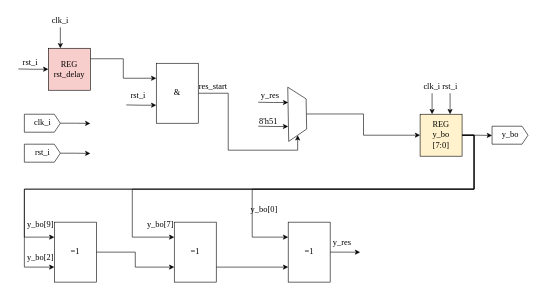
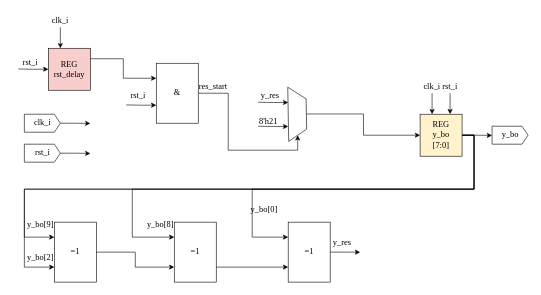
  <mxCell id="0" />
  <mxCell id="1" parent="0" />
  <mxCell id="2" style="edgeStyle=orthogonalEdgeStyle;rounded=0;orthogonalLoop=1;jettySize=auto;html=1;exitX=1;exitY=0.5;exitDx=0;exitDy=0;exitPerimeter=0;fontFamily=Times New Roman;fontSize=14;" parent="1" source="3" edge="1"><mxGeometry relative="1" as="geometry"><mxPoint x="150" y="205.412" as="targetPoint" /></mxGeometry></mxCell>
  <mxCell id="3" value="clk_i" style="html=1;shadow=0;dashed=0;align=center;verticalAlign=middle;shape=mxgraph.arrows2.arrow;dy=0;dx=10;notch=0;fontFamily=Times New Roman;fontSize=14;" parent="1" vertex="1"><mxGeometry x="40" y="190" width="60" height="30" as="geometry" /></mxCell>
  <mxCell id="4" style="edgeStyle=orthogonalEdgeStyle;rounded=0;orthogonalLoop=1;jettySize=auto;html=1;exitX=1;exitY=0.5;exitDx=0;exitDy=0;exitPerimeter=0;fontFamily=Times New Roman;fontSize=14;" parent="1" source="5" edge="1"><mxGeometry relative="1" as="geometry"><mxPoint x="150" y="255.412" as="targetPoint" /></mxGeometry></mxCell>
  <mxCell id="5" value="rst_i" style="html=1;shadow=0;dashed=0;align=center;verticalAlign=middle;shape=mxgraph.arrows2.arrow;dy=0;dx=10;notch=0;fontFamily=Times New Roman;fontSize=14;" parent="1" vertex="1"><mxGeometry x="40" y="240" width="60" height="30" as="geometry" /></mxCell>
  <mxCell id="6" style="edgeStyle=orthogonalEdgeStyle;rounded=0;orthogonalLoop=1;jettySize=auto;html=1;exitX=1;exitY=0.25;exitDx=0;exitDy=0;entryX=0;entryY=0.25;entryDx=0;entryDy=0;fontFamily=Times New Roman;fontSize=14;" parent="1" source="7" target="12" edge="1"><mxGeometry relative="1" as="geometry" /></mxCell>
  <mxCell id="7" value="REG&lt;div style=&quot;font-size: 14px;&quot;&gt;rst_delay&lt;/div&gt;" style="whiteSpace=wrap;html=1;aspect=fixed;fontFamily=Times New Roman;fontSize=14;fillColor=#f8cecc;" parent="1" vertex="1"><mxGeometry x="80" y="80" width="70" height="70" as="geometry" /></mxCell>
  <mxCell id="8" style="edgeStyle=orthogonalEdgeStyle;rounded=0;orthogonalLoop=1;jettySize=auto;html=1;fontFamily=Times New Roman;fontSize=14;" parent="1" edge="1"><mxGeometry relative="1" as="geometry"><mxPoint x="100" y="80" as="targetPoint" /><mxPoint x="100" y="45" as="sourcePoint" /></mxGeometry></mxCell>
  <mxCell id="9" value="clk_i" style="text;html=1;align=center;verticalAlign=middle;whiteSpace=wrap;rounded=0;fontFamily=Times New Roman;fontSize=14;" parent="1" vertex="1"><mxGeometry x="70" y="20" width="60" height="30" as="geometry" /></mxCell>
  <mxCell id="10" value="rst_i" style="text;html=1;align=center;verticalAlign=middle;whiteSpace=wrap;rounded=0;fontFamily=Times New Roman;fontSize=14;" parent="1" vertex="1"><mxGeometry x="20" y="90" width="60" height="30" as="geometry" /></mxCell>
  <mxCell id="11" style="edgeStyle=orthogonalEdgeStyle;rounded=0;orthogonalLoop=1;jettySize=auto;html=1;exitX=1;exitY=0.5;exitDx=0;exitDy=0;entryX=1;entryY=0.5;entryDx=0;entryDy=0;fontFamily=Times New Roman;fontSize=14;" parent="1" source="12" target="29" edge="1"><mxGeometry relative="1" as="geometry"><mxPoint x="380" y="155" as="targetPoint" /><Array as="points"><mxPoint x="380" y="155" /><mxPoint x="380" y="250" /><mxPoint x="496" y="250" /></Array></mxGeometry></mxCell>
  <mxCell id="12" value="&amp;amp;" style="rounded=0;whiteSpace=wrap;html=1;fontFamily=Times New Roman;fontSize=14;" parent="1" vertex="1"><mxGeometry x="260" y="105" width="70" height="100" as="geometry" /></mxCell>
  <mxCell id="13" style="edgeStyle=orthogonalEdgeStyle;rounded=0;orthogonalLoop=1;jettySize=auto;html=1;exitX=1;exitY=0.5;exitDx=0;exitDy=0;exitPerimeter=0;fontFamily=Times New Roman;fontSize=14;" parent="1" edge="1"><mxGeometry relative="1" as="geometry"><mxPoint x="80" y="114.912" as="targetPoint" /><mxPoint x="30" y="114.5" as="sourcePoint" /></mxGeometry></mxCell>
  <mxCell id="14" value="res_start" style="text;html=1;align=center;verticalAlign=middle;whiteSpace=wrap;rounded=0;fontFamily=Times New Roman;fontSize=14;" parent="1" vertex="1"><mxGeometry x="325" y="130" width="60" height="30" as="geometry" /></mxCell>
  <mxCell id="15" value="rst_i" style="text;html=1;align=center;verticalAlign=middle;whiteSpace=wrap;rounded=0;fontFamily=Times New Roman;fontSize=14;" parent="1" vertex="1"><mxGeometry x="200" y="144.73" width="60" height="30" as="geometry" /></mxCell>
  <mxCell id="16" style="edgeStyle=orthogonalEdgeStyle;rounded=0;orthogonalLoop=1;jettySize=auto;html=1;exitX=1;exitY=0.5;exitDx=0;exitDy=0;exitPerimeter=0;fontFamily=Times New Roman;fontSize=14;" parent="1" edge="1"><mxGeometry relative="1" as="geometry"><mxPoint x="260" y="174.912" as="targetPoint" /><mxPoint x="210" y="174.5" as="sourcePoint" /></mxGeometry></mxCell>
  <mxCell id="17" style="edgeStyle=orthogonalEdgeStyle;rounded=0;orthogonalLoop=1;jettySize=auto;html=1;exitX=1;exitY=0.5;exitDx=0;exitDy=0;fontFamily=Times New Roman;fontSize=14;" parent="1" source="22" edge="1"><mxGeometry relative="1" as="geometry"><mxPoint x="820" y="225.412" as="targetPoint" /></mxGeometry></mxCell>
  <mxCell id="18" style="edgeStyle=orthogonalEdgeStyle;rounded=0;orthogonalLoop=1;jettySize=auto;html=1;exitX=1;exitY=0.5;exitDx=0;exitDy=0;entryX=0;entryY=0.25;entryDx=0;entryDy=0;fontFamily=Times New Roman;fontSize=14;" parent="1" source="22" target="35" edge="1"><mxGeometry relative="1" as="geometry"><Array as="points"><mxPoint x="790" y="225" /><mxPoint x="790" y="315" /><mxPoint x="40" y="315" /><mxPoint x="40" y="395" /></Array></mxGeometry></mxCell>
  <mxCell id="19" style="edgeStyle=orthogonalEdgeStyle;rounded=0;orthogonalLoop=1;jettySize=auto;html=1;exitX=1;exitY=0.5;exitDx=0;exitDy=0;entryX=0;entryY=0.75;entryDx=0;entryDy=0;fontFamily=Times New Roman;fontSize=14;" parent="1" source="22" target="35" edge="1"><mxGeometry relative="1" as="geometry"><Array as="points"><mxPoint x="790" y="225" /><mxPoint x="790" y="315" /><mxPoint x="40" y="315" /><mxPoint x="40" y="445" /></Array></mxGeometry></mxCell>
  <mxCell id="20" style="edgeStyle=orthogonalEdgeStyle;rounded=0;orthogonalLoop=1;jettySize=auto;html=1;exitX=1;exitY=0.5;exitDx=0;exitDy=0;entryX=0;entryY=0.25;entryDx=0;entryDy=0;fontFamily=Times New Roman;fontSize=14;" parent="1" source="22" target="39" edge="1"><mxGeometry relative="1" as="geometry"><Array as="points"><mxPoint x="790" y="225" /><mxPoint x="790" y="315" /><mxPoint x="220" y="315" /><mxPoint x="220" y="395" /></Array></mxGeometry></mxCell>
  <mxCell id="21" style="edgeStyle=orthogonalEdgeStyle;rounded=0;orthogonalLoop=1;jettySize=auto;html=1;exitX=1;exitY=0.5;exitDx=0;exitDy=0;entryX=0;entryY=0.25;entryDx=0;entryDy=0;fontFamily=Times New Roman;fontSize=14;" parent="1" source="22" target="42" edge="1"><mxGeometry relative="1" as="geometry"><Array as="points"><mxPoint x="790" y="225" /><mxPoint x="790" y="315" /><mxPoint x="420" y="315" /><mxPoint x="420" y="395" /></Array></mxGeometry></mxCell>
  <mxCell id="22" value="REG&lt;div style=&quot;font-size: 14px;&quot;&gt;y_bo&lt;/div&gt;&lt;div style=&quot;font-size: 14px;&quot;&gt;[7:0]&lt;/div&gt;" style="whiteSpace=wrap;html=1;aspect=fixed;fontFamily=Times New Roman;fontSize=14;fillColor=#fff2cc;" parent="1" vertex="1"><mxGeometry x="700" y="190" width="70" height="70" as="geometry" /></mxCell>
  <mxCell id="23" style="edgeStyle=orthogonalEdgeStyle;rounded=0;orthogonalLoop=1;jettySize=auto;html=1;fontFamily=Times New Roman;fontSize=14;" parent="1" edge="1"><mxGeometry relative="1" as="geometry"><mxPoint x="720" y="190" as="targetPoint" /><mxPoint x="720" y="155" as="sourcePoint" /></mxGeometry></mxCell>
  <mxCell id="24" value="clk_i" style="text;html=1;align=center;verticalAlign=middle;whiteSpace=wrap;rounded=0;fontFamily=Times New Roman;fontSize=14;" parent="1" vertex="1"><mxGeometry x="690" y="130" width="60" height="30" as="geometry" /></mxCell>
  <mxCell id="25" style="edgeStyle=orthogonalEdgeStyle;rounded=0;orthogonalLoop=1;jettySize=auto;html=1;fontFamily=Times New Roman;fontSize=14;" parent="1" edge="1"><mxGeometry relative="1" as="geometry"><mxPoint x="750" y="190" as="targetPoint" /><mxPoint x="750" y="155" as="sourcePoint" /></mxGeometry></mxCell>
  <mxCell id="26" value="rst_i" style="text;html=1;align=center;verticalAlign=middle;whiteSpace=wrap;rounded=0;fontFamily=Times New Roman;fontSize=14;" parent="1" vertex="1"><mxGeometry x="720" y="130" width="60" height="30" as="geometry" /></mxCell>
  <mxCell id="27" value="y_bo" style="html=1;shadow=0;dashed=0;align=center;verticalAlign=middle;shape=mxgraph.arrows2.arrow;dy=0;dx=10;notch=0;fontFamily=Times New Roman;fontSize=14;" parent="1" vertex="1"><mxGeometry x="820" y="210" width="60" height="30" as="geometry" /></mxCell>
  <mxCell id="28" style="edgeStyle=orthogonalEdgeStyle;rounded=0;orthogonalLoop=1;jettySize=auto;html=1;exitX=0.5;exitY=0;exitDx=0;exitDy=0;entryX=0;entryY=0.5;entryDx=0;entryDy=0;fontFamily=Times New Roman;fontSize=14;" parent="1" source="29" target="22" edge="1"><mxGeometry relative="1" as="geometry" /></mxCell>
  <mxCell id="29" value="" style="shape=trapezoid;perimeter=trapezoidPerimeter;whiteSpace=wrap;html=1;fixedSize=1;rotation=89;fontFamily=Times New Roman;fontSize=14;" parent="1" vertex="1"><mxGeometry x="450" y="174.73" width="90.43" height="30.27" as="geometry" /></mxCell>
  <mxCell id="30" style="edgeStyle=orthogonalEdgeStyle;rounded=0;orthogonalLoop=1;jettySize=auto;html=1;exitX=1;exitY=0.5;exitDx=0;exitDy=0;exitPerimeter=0;fontFamily=Times New Roman;fontSize=14;" parent="1" edge="1"><mxGeometry relative="1" as="geometry"><mxPoint x="480" y="210.412" as="targetPoint" /><mxPoint x="430" y="210" as="sourcePoint" /></mxGeometry></mxCell>
  <mxCell id="31" style="edgeStyle=orthogonalEdgeStyle;rounded=0;orthogonalLoop=1;jettySize=auto;html=1;exitX=1;exitY=0.5;exitDx=0;exitDy=0;exitPerimeter=0;fontFamily=Times New Roman;fontSize=14;" parent="1" edge="1"><mxGeometry relative="1" as="geometry"><mxPoint x="480" y="170.412" as="targetPoint" /><mxPoint x="430" y="170" as="sourcePoint" /></mxGeometry></mxCell>
- <mxCell id="32" value="8'h51" style="text;whiteSpace=wrap;fontFamily=Times New Roman;fontSize=14;" parent="1" vertex="1"><mxGeometry x="430" y="187" width="60" height="40" as="geometry" /></mxCell>
+ <mxCell id="32" value="8'h21" style="text;whiteSpace=wrap;fontFamily=Times New Roman;fontSize=14;" parent="1" vertex="1"><mxGeometry x="430" y="187" width="60" height="40" as="geometry" /></mxCell>
  <mxCell id="33" value="y_res" style="text;html=1;align=center;verticalAlign=middle;whiteSpace=wrap;rounded=0;fontFamily=Times New Roman;fontSize=14;" parent="1" vertex="1"><mxGeometry x="420" y="144.73" width="60" height="30" as="geometry" /></mxCell>
  <mxCell id="34" style="edgeStyle=orthogonalEdgeStyle;rounded=0;orthogonalLoop=1;jettySize=auto;html=1;exitX=1;exitY=0.5;exitDx=0;exitDy=0;entryX=0;entryY=0.75;entryDx=0;entryDy=0;fontFamily=Times New Roman;fontSize=14;" parent="1" source="35" target="39" edge="1"><mxGeometry relative="1" as="geometry" /></mxCell>
  <mxCell id="35" value="=1" style="rounded=0;whiteSpace=wrap;html=1;fontFamily=Times New Roman;fontSize=14;" parent="1" vertex="1"><mxGeometry x="90" y="370" width="70" height="100" as="geometry" /></mxCell>
  <mxCell id="36" value="y_bo[9]" style="text;html=1;align=center;verticalAlign=middle;whiteSpace=wrap;rounded=0;fontFamily=Times New Roman;fontSize=14;" parent="1" vertex="1"><mxGeometry x="37" y="360" width="60" height="30" as="geometry" /></mxCell>
  <mxCell id="37" value="y_bo[2]" style="text;html=1;align=center;verticalAlign=middle;whiteSpace=wrap;rounded=0;fontFamily=Times New Roman;fontSize=14;" parent="1" vertex="1"><mxGeometry x="37" y="414" width="60" height="30" as="geometry" /></mxCell>
  <mxCell id="38" style="edgeStyle=orthogonalEdgeStyle;rounded=0;orthogonalLoop=1;jettySize=auto;html=1;exitX=1;exitY=0.75;exitDx=0;exitDy=0;entryX=0;entryY=0.75;entryDx=0;entryDy=0;fontFamily=Times New Roman;fontSize=14;" parent="1" source="39" target="42" edge="1"><mxGeometry relative="1" as="geometry" /></mxCell>
  <mxCell id="39" value="=1" style="rounded=0;whiteSpace=wrap;html=1;fontFamily=Times New Roman;fontSize=14;" parent="1" vertex="1"><mxGeometry x="290" y="370" width="70" height="100" as="geometry" /></mxCell>
- <mxCell id="40" value="y_bo[7]" style="text;html=1;align=center;verticalAlign=middle;whiteSpace=wrap;rounded=0;fontFamily=Times New Roman;fontSize=14;" parent="1" vertex="1"><mxGeometry x="237" y="360" width="60" height="30" as="geometry" /></mxCell>
+ <mxCell id="40" value="y_bo[8]" style="text;html=1;align=center;verticalAlign=middle;whiteSpace=wrap;rounded=0;fontFamily=Times New Roman;fontSize=14;" parent="1" vertex="1"><mxGeometry x="237" y="360" width="60" height="30" as="geometry" /></mxCell>
  <mxCell id="41" style="edgeStyle=orthogonalEdgeStyle;rounded=0;orthogonalLoop=1;jettySize=auto;html=1;exitX=1;exitY=0.5;exitDx=0;exitDy=0;fontFamily=Times New Roman;fontSize=14;" parent="1" source="42" edge="1"><mxGeometry relative="1" as="geometry"><mxPoint x="600" y="420.154" as="targetPoint" /></mxGeometry></mxCell>
  <mxCell id="42" value="=1" style="rounded=0;whiteSpace=wrap;html=1;fontFamily=Times New Roman;fontSize=14;" parent="1" vertex="1"><mxGeometry x="480" y="370" width="70" height="100" as="geometry" /></mxCell>
  <mxCell id="43" value="y_bo[0]" style="text;html=1;align=center;verticalAlign=middle;whiteSpace=wrap;rounded=0;fontFamily=Times New Roman;fontSize=14;" parent="1" vertex="1"><mxGeometry x="410" y="335" width="60" height="30" as="geometry" /></mxCell>
  <mxCell id="44" value="y_res" style="text;html=1;align=center;verticalAlign=middle;whiteSpace=wrap;rounded=0;fontFamily=Times New Roman;fontSize=14;" parent="1" vertex="1"><mxGeometry x="540.43" y="390" width="60" height="30" as="geometry" /></mxCell>
